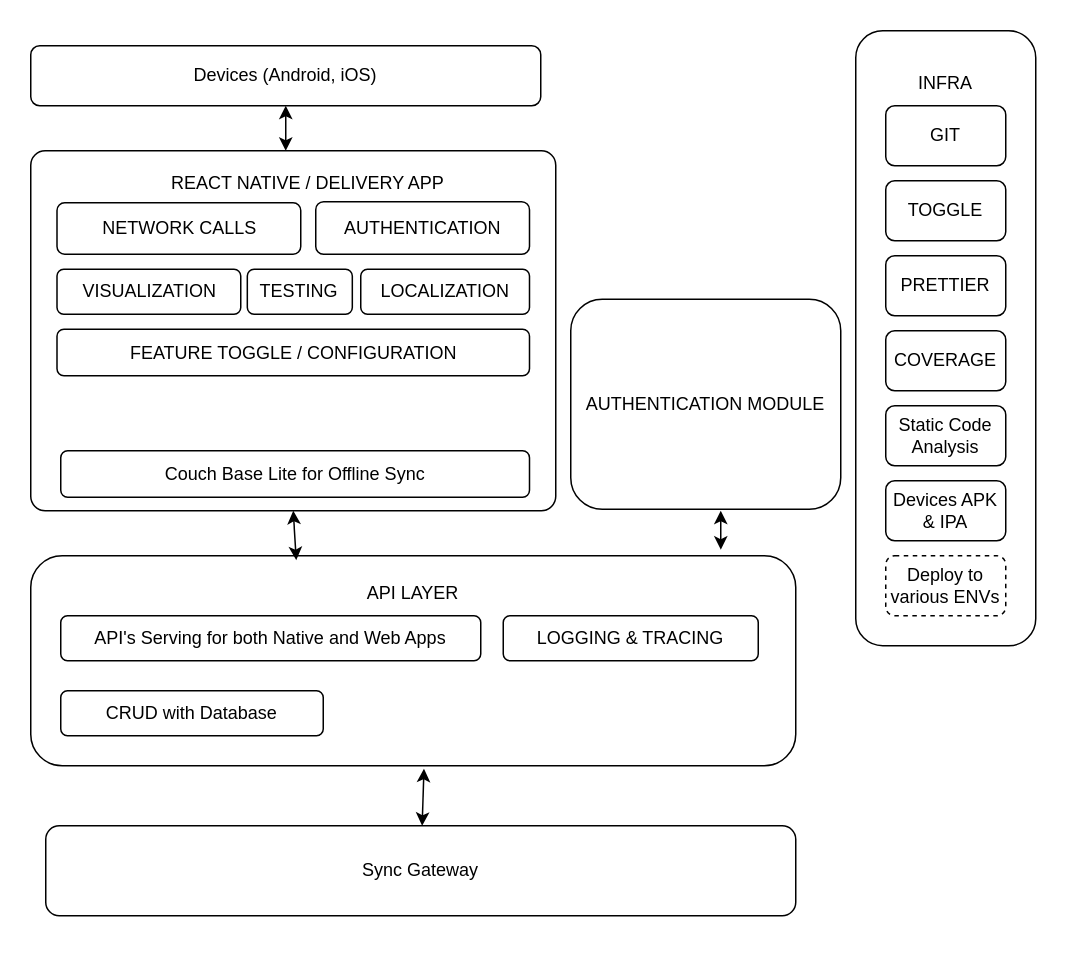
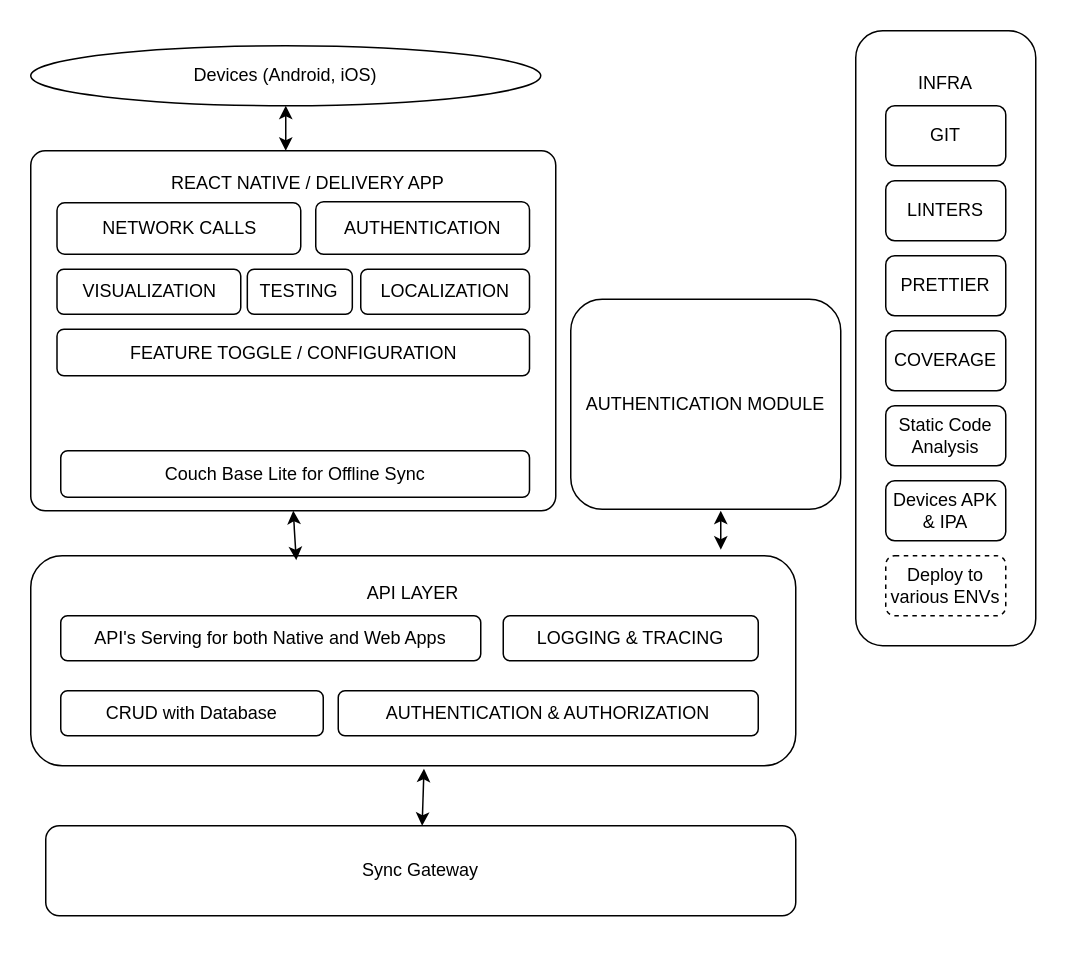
  <mxCell id="0" />
  <mxCell id="1" parent="0" />
- <mxCell id="2" value="Devices (Android, iOS)" style="rounded=1;whiteSpace=wrap;html=1;" vertex="1" parent="1"><mxGeometry x="20" y="30" width="340" height="40" as="geometry" /></mxCell>
+ <mxCell id="2" value="Devices (Android, iOS)" style="ellipse;whiteSpace=wrap;html=1;" vertex="1" parent="1"><mxGeometry x="20" y="30" width="340" height="40" as="geometry" /></mxCell>
  <mxCell id="3" value="Sync Gateway" style="rounded=1;whiteSpace=wrap;html=1;" vertex="1" parent="1"><mxGeometry x="30" y="550" width="500" height="60" as="geometry" /></mxCell>
  <mxCell id="4" value="" style="group" vertex="1" connectable="0" parent="1"><mxGeometry x="20" y="100" width="350" height="240" as="geometry" /></mxCell>
  <mxCell id="5" value="" style="rounded=1;whiteSpace=wrap;html=1;arcSize=4;" vertex="1" parent="4"><mxGeometry width="350" height="240" as="geometry" /></mxCell>
  <mxCell id="6" value="REACT NATIVE / DELIVERY APP" style="text;html=1;align=center;verticalAlign=middle;whiteSpace=wrap;rounded=0;" vertex="1" parent="4"><mxGeometry x="70" y="7.006" width="230.01" height="30" as="geometry" /></mxCell>
  <mxCell id="7" value="NETWORK CALLS" style="rounded=1;whiteSpace=wrap;html=1;" vertex="1" parent="4"><mxGeometry x="17.5" y="34.714" width="162.5" height="34.286" as="geometry" /></mxCell>
  <mxCell id="8" value="VISUALIZATION" style="rounded=1;whiteSpace=wrap;html=1;" vertex="1" parent="4"><mxGeometry x="17.5" y="79" width="122.5" height="30" as="geometry" /></mxCell>
  <mxCell id="9" value="LOCALIZATION" style="rounded=1;whiteSpace=wrap;html=1;" vertex="1" parent="4"><mxGeometry x="220" y="79" width="112.5" height="30" as="geometry" /></mxCell>
  <mxCell id="10" value="TESTING" style="rounded=1;whiteSpace=wrap;html=1;" vertex="1" parent="4"><mxGeometry x="144.38" y="79.006" width="70" height="30" as="geometry" /></mxCell>
  <mxCell id="11" value="FEATURE TOGGLE / CONFIGURATION" style="rounded=1;whiteSpace=wrap;html=1;" vertex="1" parent="4"><mxGeometry x="17.5" y="119" width="315" height="31" as="geometry" /></mxCell>
  <mxCell id="12" value="AUTHENTICATION" style="rounded=1;whiteSpace=wrap;html=1;" vertex="1" parent="4"><mxGeometry x="190" y="34.006" width="142.5" height="34.994" as="geometry" /></mxCell>
  <mxCell id="13" value="Couch Base Lite for Offline Sync" style="rounded=1;whiteSpace=wrap;html=1;" vertex="1" parent="4"><mxGeometry x="20" y="200" width="312.5" height="31" as="geometry" /></mxCell>
  <mxCell id="14" value="" style="rounded=1;whiteSpace=wrap;html=1;movable=1;resizable=1;rotatable=1;deletable=1;editable=1;locked=0;connectable=1;" vertex="1" parent="1"><mxGeometry x="570" y="20" width="120" height="410" as="geometry" /></mxCell>
  <mxCell id="15" value="INFRA" style="text;html=1;align=center;verticalAlign=middle;whiteSpace=wrap;rounded=0;movable=1;resizable=1;rotatable=1;deletable=1;editable=1;locked=0;connectable=1;" vertex="1" parent="1"><mxGeometry x="600" y="40" width="60" height="30" as="geometry" /></mxCell>
  <mxCell id="16" value="GIT" style="rounded=1;whiteSpace=wrap;html=1;movable=1;resizable=1;rotatable=1;deletable=1;editable=1;locked=0;connectable=1;" vertex="1" parent="1"><mxGeometry x="590" y="70" width="80" height="40" as="geometry" /></mxCell>
- <mxCell id="17" value="TOGGLE" style="rounded=1;whiteSpace=wrap;html=1;movable=1;resizable=1;rotatable=1;deletable=1;editable=1;locked=0;connectable=1;" vertex="1" parent="1"><mxGeometry x="590" y="120" width="80" height="40" as="geometry" /></mxCell>
+ <mxCell id="17" value="LINTERS" style="rounded=1;whiteSpace=wrap;html=1;movable=1;resizable=1;rotatable=1;deletable=1;editable=1;locked=0;connectable=1;" vertex="1" parent="1"><mxGeometry x="590" y="120" width="80" height="40" as="geometry" /></mxCell>
  <mxCell id="18" value="PRETTIER" style="rounded=1;whiteSpace=wrap;html=1;movable=1;resizable=1;rotatable=1;deletable=1;editable=1;locked=0;connectable=1;" vertex="1" parent="1"><mxGeometry x="590" y="170" width="80" height="40" as="geometry" /></mxCell>
  <mxCell id="19" value="COVERAGE" style="rounded=1;whiteSpace=wrap;html=1;movable=1;resizable=1;rotatable=1;deletable=1;editable=1;locked=0;connectable=1;" vertex="1" parent="1"><mxGeometry x="590" y="220" width="80" height="40" as="geometry" /></mxCell>
  <mxCell id="20" value="Static Code Analysis" style="rounded=1;whiteSpace=wrap;html=1;movable=1;resizable=1;rotatable=1;deletable=1;editable=1;locked=0;connectable=1;" vertex="1" parent="1"><mxGeometry x="590" y="270" width="80" height="40" as="geometry" /></mxCell>
  <mxCell id="21" value="Devices APK &amp;amp; IPA" style="rounded=1;whiteSpace=wrap;html=1;movable=1;resizable=1;rotatable=1;deletable=1;editable=1;locked=0;connectable=1;" vertex="1" parent="1"><mxGeometry x="590" y="320" width="80" height="40" as="geometry" /></mxCell>
  <mxCell id="22" value="Deploy to various ENVs" style="rounded=1;whiteSpace=wrap;html=1;movable=1;resizable=1;rotatable=1;deletable=1;editable=1;locked=0;connectable=1;dashed=1;" vertex="1" parent="1"><mxGeometry x="590" y="370" width="80" height="40" as="geometry" /></mxCell>
  <mxCell id="23" value="" style="endArrow=classic;startArrow=classic;html=1;rounded=0;entryX=0.5;entryY=1;entryDx=0;entryDy=0;" edge="1" parent="1" target="2"><mxGeometry width="50" height="50" relative="1" as="geometry"><mxPoint x="190" y="100" as="sourcePoint" /><mxPoint x="450" y="300" as="targetPoint" /></mxGeometry></mxCell>
  <mxCell id="24" value="" style="group" vertex="1" connectable="0" parent="1"><mxGeometry x="20" y="370" width="540" height="250" as="geometry" /></mxCell>
  <mxCell id="25" value="" style="rounded=1;whiteSpace=wrap;html=1;" vertex="1" parent="24"><mxGeometry width="510" height="140" as="geometry" /></mxCell>
  <mxCell id="26" value="LOGGING &amp;amp; TRACING" style="rounded=1;whiteSpace=wrap;html=1;" vertex="1" parent="24"><mxGeometry x="315" y="40" width="170" height="30" as="geometry" /></mxCell>
+ <mxCell id="27" value="AUTHENTICATION &amp;amp; AUTHORIZATION" style="rounded=1;whiteSpace=wrap;html=1;" vertex="1" parent="24"><mxGeometry x="205" y="90" width="280" height="30" as="geometry" /></mxCell>
  <mxCell id="28" value="API's Serving for both Native and Web Apps" style="rounded=1;whiteSpace=wrap;html=1;" vertex="1" parent="24"><mxGeometry x="20" y="40" width="280" height="30" as="geometry" /></mxCell>
  <mxCell id="29" value="API LAYER" style="text;html=1;align=center;verticalAlign=middle;whiteSpace=wrap;rounded=0;" vertex="1" parent="24"><mxGeometry x="215" y="10" width="80" height="30" as="geometry" /></mxCell>
  <mxCell id="30" value="CRUD with Database" style="rounded=1;whiteSpace=wrap;html=1;" vertex="1" parent="24"><mxGeometry x="20" y="90" width="175" height="30" as="geometry" /></mxCell>
  <mxCell id="31" value="AUTHENTICATION MODULE" style="rounded=1;whiteSpace=wrap;html=1;" vertex="1" parent="1"><mxGeometry x="380" y="199" width="180" height="140" as="geometry" /></mxCell>
  <mxCell id="32" value="" style="endArrow=classic;startArrow=classic;html=1;rounded=0;entryX=0.5;entryY=1;entryDx=0;entryDy=0;exitX=0.347;exitY=0.021;exitDx=0;exitDy=0;exitPerimeter=0;" edge="1" parent="1" target="5" source="25"><mxGeometry width="50" height="50" relative="1" as="geometry"><mxPoint x="195" y="377" as="sourcePoint" /><mxPoint x="190" y="350" as="targetPoint" /></mxGeometry></mxCell>
  <mxCell id="33" value="" style="endArrow=classic;startArrow=classic;html=1;rounded=0;entryX=0.514;entryY=1.014;entryDx=0;entryDy=0;entryPerimeter=0;" edge="1" parent="1" source="3" target="25"><mxGeometry width="50" height="50" relative="1" as="geometry"><mxPoint x="400" y="320" as="sourcePoint" /><mxPoint x="280" y="530" as="targetPoint" /></mxGeometry></mxCell>
  <mxCell id="34" value="" style="endArrow=classic;startArrow=classic;html=1;rounded=0;exitX=0.902;exitY=-0.029;exitDx=0;exitDy=0;exitPerimeter=0;" edge="1" parent="1" source="25"><mxGeometry width="50" height="50" relative="1" as="geometry"><mxPoint x="400" y="320" as="sourcePoint" /><mxPoint x="480" y="340" as="targetPoint" /></mxGeometry></mxCell>
